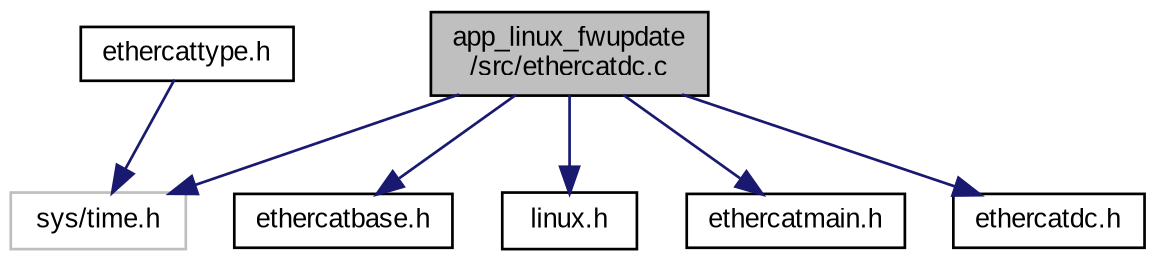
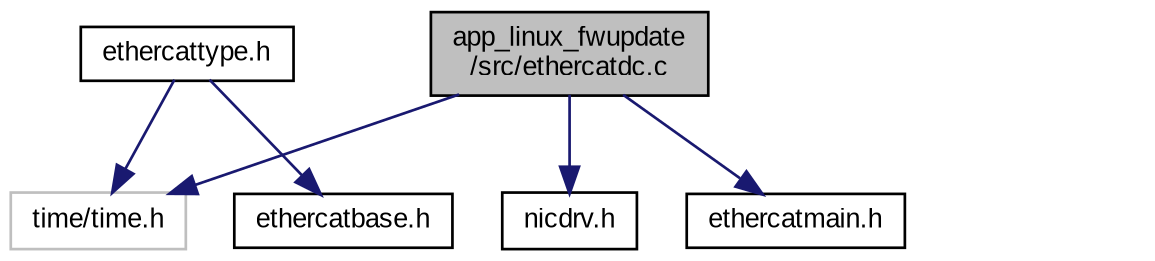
  digraph {
    fontname="Liberation Sans"
    node [color=black fillcolor=white fontname="Liberation Sans" fontsize=10 shape=record style=filled]
    edge [color=midnightblue fontname="Liberation Sans" fontsize=10 labelfontname=Helvetica labelfontsize=10 style=solid]
    n1 [fillcolor=grey75 fontcolor=black height=0.2 label="app_linux_fwupdate\l/src/ethercatdc.c" width=0.4]
-   n2 [height=0.2 label="linux.h" width=0.4]
+   n2 [height=0.2 label="nicdrv.h" width=0.4]
    n3 [height=0.2 label="ethercatbase.h" width=0.4]
    n4 [height=0.2 label="ethercatmain.h" width=0.4]
-   n5 [height=0.2 label="ethercatdc.h" width=0.4]
-   n6 [color=grey75 height=0.2 label="sys/time.h" width=0.4]
+   n6 [color=grey75 height=0.2 label="time/time.h" width=0.4]
    n7 [height=0.2 label="ethercattype.h" width=0.4]
    n1 -> n2
-   n1 -> n3
+   n7 -> n3
    n1 -> n4
-   n1 -> n5
    n1 -> n6
    n7 -> n6
  }
